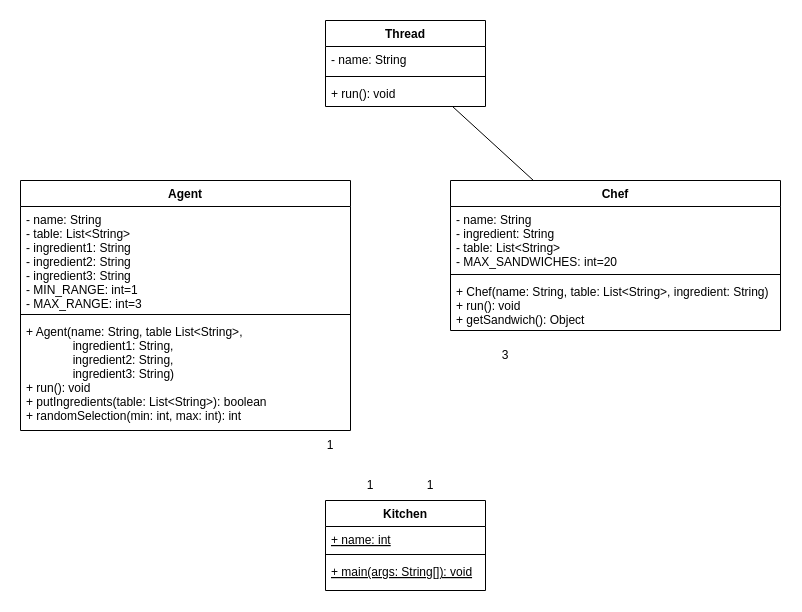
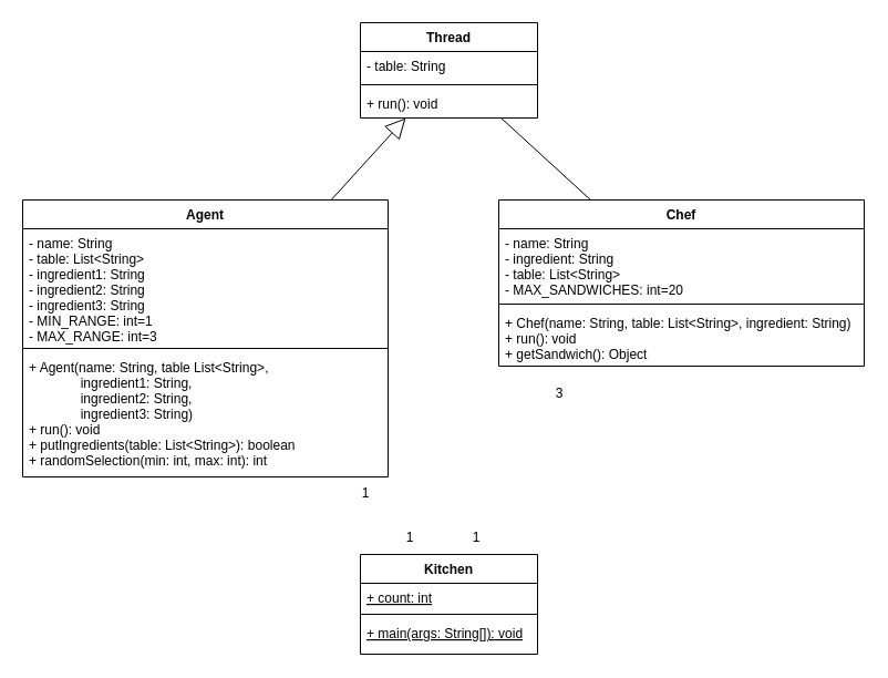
  <mxCell id="0" />
  <mxCell id="1" parent="0" />
  <mxCell id="2" value="Agent" style="swimlane;fontStyle=1;align=center;verticalAlign=top;childLayout=stackLayout;horizontal=1;startSize=26;horizontalStack=0;resizeParent=1;resizeParentMax=0;resizeLast=0;collapsible=1;marginBottom=0;" parent="1" vertex="1"><mxGeometry x="20" y="180" width="330" height="250" as="geometry" /></mxCell>
  <mxCell id="3" value="- name: String&#10;- table: List&lt;String&gt;&#10;- ingredient1: String&#10;- ingredient2: String&#10;- ingredient3: String&#10;- MIN_RANGE: int=1&#10;- MAX_RANGE: int=3" style="text;strokeColor=none;fillColor=none;align=left;verticalAlign=top;spacingLeft=4;spacingRight=4;overflow=hidden;rotatable=0;points=[[0,0.5],[1,0.5]];portConstraint=eastwest;" parent="2" vertex="1"><mxGeometry y="26" width="330" height="104" as="geometry" /></mxCell>
  <mxCell id="4" value="" style="line;strokeWidth=1;fillColor=none;align=left;verticalAlign=middle;spacingTop=-1;spacingLeft=3;spacingRight=3;rotatable=0;labelPosition=right;points=[];portConstraint=eastwest;strokeColor=inherit;" parent="2" vertex="1"><mxGeometry y="130" width="330" height="8" as="geometry" /></mxCell>
  <mxCell id="5" value="+ Agent(name: String, table List&lt;String&gt;, &#10;              ingredient1: String, &#10;              ingredient2: String, &#10;              ingredient3: String)&#10;+ run(): void&#10;+ putIngredients(table: List&lt;String&gt;): boolean&#10;+ randomSelection(min: int, max: int): int" style="text;strokeColor=none;fillColor=none;align=left;verticalAlign=top;spacingLeft=4;spacingRight=4;overflow=hidden;rotatable=0;points=[[0,0.5],[1,0.5]];portConstraint=eastwest;" parent="2" vertex="1"><mxGeometry y="138" width="330" height="112" as="geometry" /></mxCell>
  <mxCell id="6" value="Kitchen" style="swimlane;fontStyle=1;align=center;verticalAlign=top;childLayout=stackLayout;horizontal=1;startSize=26;horizontalStack=0;resizeParent=1;resizeParentMax=0;resizeLast=0;collapsible=1;marginBottom=0;" parent="1" vertex="1"><mxGeometry x="325" y="500" width="160" height="90" as="geometry" /></mxCell>
- <mxCell id="7" value="+ name: int" style="text;strokeColor=none;fillColor=none;align=left;verticalAlign=top;spacingLeft=4;spacingRight=4;overflow=hidden;rotatable=0;points=[[0,0.5],[1,0.5]];portConstraint=eastwest;fontStyle=4" parent="6" vertex="1"><mxGeometry y="26" width="160" height="24" as="geometry" /></mxCell>
+ <mxCell id="7" value="+ count: int" style="text;strokeColor=none;fillColor=none;align=left;verticalAlign=top;spacingLeft=4;spacingRight=4;overflow=hidden;rotatable=0;points=[[0,0.5],[1,0.5]];portConstraint=eastwest;fontStyle=4" parent="6" vertex="1"><mxGeometry y="26" width="160" height="24" as="geometry" /></mxCell>
  <mxCell id="8" value="" style="line;strokeWidth=1;fillColor=none;align=left;verticalAlign=middle;spacingTop=-1;spacingLeft=3;spacingRight=3;rotatable=0;labelPosition=right;points=[];portConstraint=eastwest;strokeColor=inherit;" parent="6" vertex="1"><mxGeometry y="50" width="160" height="8" as="geometry" /></mxCell>
  <mxCell id="9" value="+ main(args: String[]): void" style="text;strokeColor=none;fillColor=none;align=left;verticalAlign=top;spacingLeft=4;spacingRight=4;overflow=hidden;rotatable=0;points=[[0,0.5],[1,0.5]];portConstraint=eastwest;fontStyle=4" parent="6" vertex="1"><mxGeometry y="58" width="160" height="32" as="geometry" /></mxCell>
  <mxCell id="10" value="Chef" style="swimlane;fontStyle=1;align=center;verticalAlign=top;childLayout=stackLayout;horizontal=1;startSize=26;horizontalStack=0;resizeParent=1;resizeParentMax=0;resizeLast=0;collapsible=1;marginBottom=0;" parent="1" vertex="1"><mxGeometry x="450" y="180" width="330" height="150" as="geometry" /></mxCell>
  <mxCell id="11" value="- name: String&#10;- ingredient: String&#10;- table: List&lt;String&gt;&#10;- MAX_SANDWICHES: int=20" style="text;strokeColor=none;fillColor=none;align=left;verticalAlign=top;spacingLeft=4;spacingRight=4;overflow=hidden;rotatable=0;points=[[0,0.5],[1,0.5]];portConstraint=eastwest;fontStyle=0" parent="10" vertex="1"><mxGeometry y="26" width="330" height="64" as="geometry" /></mxCell>
  <mxCell id="12" value="" style="line;strokeWidth=1;fillColor=none;align=left;verticalAlign=middle;spacingTop=-1;spacingLeft=3;spacingRight=3;rotatable=0;labelPosition=right;points=[];portConstraint=eastwest;strokeColor=inherit;" parent="10" vertex="1"><mxGeometry y="90" width="330" height="8" as="geometry" /></mxCell>
  <mxCell id="13" value="+ Chef(name: String, table: List&lt;String&gt;, ingredient: String)&#10;+ run(): void&#10;+ getSandwich(): Object" style="text;strokeColor=none;fillColor=none;align=left;verticalAlign=top;spacingLeft=4;spacingRight=4;overflow=hidden;rotatable=0;points=[[0,0.5],[1,0.5]];portConstraint=eastwest;" parent="10" vertex="1"><mxGeometry y="98" width="330" height="52" as="geometry" /></mxCell>
  <mxCell id="14" value="Thread" style="swimlane;fontStyle=1;align=center;verticalAlign=top;childLayout=stackLayout;horizontal=1;startSize=26;horizontalStack=0;resizeParent=1;resizeParentMax=0;resizeLast=0;collapsible=1;marginBottom=0;" parent="1" vertex="1"><mxGeometry x="325" y="20" width="160" height="86" as="geometry" /></mxCell>
- <mxCell id="15" value="- name: String" style="text;strokeColor=none;fillColor=none;align=left;verticalAlign=top;spacingLeft=4;spacingRight=4;overflow=hidden;rotatable=0;points=[[0,0.5],[1,0.5]];portConstraint=eastwest;" parent="14" vertex="1"><mxGeometry y="26" width="160" height="26" as="geometry" /></mxCell>
+ <mxCell id="15" value="- table: String" style="text;strokeColor=none;fillColor=none;align=left;verticalAlign=top;spacingLeft=4;spacingRight=4;overflow=hidden;rotatable=0;points=[[0,0.5],[1,0.5]];portConstraint=eastwest;" parent="14" vertex="1"><mxGeometry y="26" width="160" height="26" as="geometry" /></mxCell>
  <mxCell id="16" value="" style="line;strokeWidth=1;fillColor=none;align=left;verticalAlign=middle;spacingTop=-1;spacingLeft=3;spacingRight=3;rotatable=0;labelPosition=right;points=[];portConstraint=eastwest;strokeColor=inherit;" parent="14" vertex="1"><mxGeometry y="52" width="160" height="8" as="geometry" /></mxCell>
  <mxCell id="17" value="+ run(): void" style="text;strokeColor=none;fillColor=none;align=left;verticalAlign=top;spacingLeft=4;spacingRight=4;overflow=hidden;rotatable=0;points=[[0,0.5],[1,0.5]];portConstraint=eastwest;" parent="14" vertex="1"><mxGeometry y="60" width="160" height="26" as="geometry" /></mxCell>
+ <mxCell id="18" value="" style="endArrow=block;endSize=16;endFill=0;html=1;rounded=0;" edge="1" parent="1" source="2" target="14"><mxGeometry width="160" relative="1" as="geometry"><mxPoint x="320" y="230" as="sourcePoint" /><mxPoint x="480" y="230" as="targetPoint" /></mxGeometry></mxCell>
  <mxCell id="19" value="" style="endArrow=none;endSize=16;endFill=0;html=1;rounded=0;" edge="1" parent="1" source="10" target="14"><mxGeometry width="160" relative="1" as="geometry"><mxPoint x="295.301" y="200" as="sourcePoint" /><mxPoint x="382.216" y="86" as="targetPoint" /></mxGeometry></mxCell>
  <mxCell id="20" value="1" style="text;html=1;strokeColor=none;fillColor=none;align=center;verticalAlign=middle;whiteSpace=wrap;rounded=0;" vertex="1" parent="1"><mxGeometry x="310" y="430" width="40" height="30" as="geometry" /></mxCell>
  <mxCell id="21" value="1" style="text;html=1;strokeColor=none;fillColor=none;align=center;verticalAlign=middle;whiteSpace=wrap;rounded=0;" vertex="1" parent="1"><mxGeometry x="350" y="470" width="40" height="30" as="geometry" /></mxCell>
  <mxCell id="22" value="1" style="text;html=1;strokeColor=none;fillColor=none;align=center;verticalAlign=middle;whiteSpace=wrap;rounded=0;" vertex="1" parent="1"><mxGeometry x="410" y="470" width="40" height="30" as="geometry" /></mxCell>
  <mxCell id="23" value="3" style="text;html=1;strokeColor=none;fillColor=none;align=center;verticalAlign=middle;whiteSpace=wrap;rounded=0;" vertex="1" parent="1"><mxGeometry x="485" y="340" width="40" height="30" as="geometry" /></mxCell>
